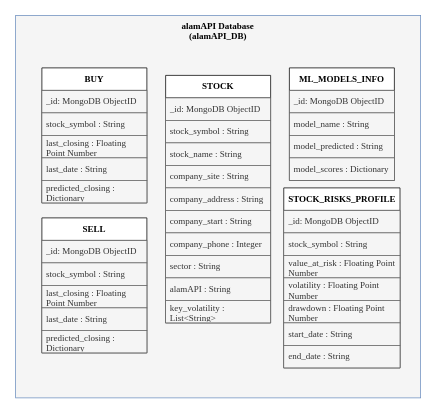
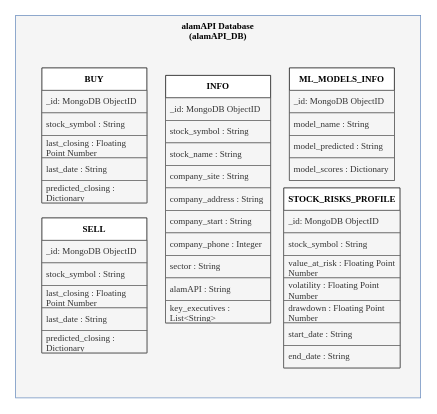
  <mxCell id="0" />
  <mxCell id="1" parent="0" />
  <mxCell id="2" value="&lt;b&gt;alamAPI Database&lt;br&gt;(alamAPI_DB)&lt;/b&gt;" style="rounded=0;whiteSpace=wrap;html=1;fillColor=#f5f5f5;strokeColor=#6c8ebf;fontFamily=CMU;fontSource=https%3A%2F%2Ffontlibrary.org%2F%2Fface%2Fcmu-serif;verticalAlign=top;movable=1;resizable=1;rotatable=1;deletable=1;editable=1;connectable=1;" parent="1" vertex="1"><mxGeometry x="20" y="20" width="540" height="510" as="geometry" /></mxCell>
  <mxCell id="3" value="&lt;b&gt;BUY&lt;/b&gt;" style="swimlane;fontStyle=0;childLayout=stackLayout;horizontal=1;startSize=30;horizontalStack=0;resizeParent=1;resizeParentMax=0;resizeLast=0;collapsible=1;marginBottom=0;whiteSpace=wrap;html=1;fontFamily=CMU;fontSource=https%3A%2F%2Ffontlibrary.org%2F%2Fface%2Fcmu-serif;" parent="1" vertex="1"><mxGeometry x="55" y="90" width="140" height="180" as="geometry"><mxRectangle x="100" y="160" width="40" height="40" as="alternateBounds" /></mxGeometry></mxCell>
  <mxCell id="4" value="_id: MongoDB ObjectID" style="text;align=left;verticalAlign=middle;spacingLeft=4;spacingRight=4;overflow=hidden;points=[[0,0.5],[1,0.5]];portConstraint=eastwest;rotatable=0;whiteSpace=wrap;html=1;fillColor=#f5f5f5;fontColor=#333333;strokeColor=#666666;fontFamily=CMU;fontSource=https%3A%2F%2Ffontlibrary.org%2F%2Fface%2Fcmu-serif;" parent="3" vertex="1"><mxGeometry y="30" width="140" height="30" as="geometry" /></mxCell>
  <mxCell id="5" value="stock_symbol : String" style="text;align=left;verticalAlign=middle;spacingLeft=4;spacingRight=4;overflow=hidden;points=[[0,0.5],[1,0.5]];portConstraint=eastwest;rotatable=0;whiteSpace=wrap;html=1;fillColor=#f5f5f5;fontColor=#333333;strokeColor=#666666;fontFamily=CMU;fontSource=https%3A%2F%2Ffontlibrary.org%2F%2Fface%2Fcmu-serif;" parent="3" vertex="1"><mxGeometry y="60" width="140" height="30" as="geometry" /></mxCell>
  <mxCell id="6" value="last_closing : Floating Point Number" style="text;align=left;verticalAlign=middle;spacingLeft=4;spacingRight=4;overflow=hidden;points=[[0,0.5],[1,0.5]];portConstraint=eastwest;rotatable=0;whiteSpace=wrap;html=1;fillColor=#f5f5f5;fontColor=#333333;strokeColor=#666666;fontFamily=CMU;fontSource=https%3A%2F%2Ffontlibrary.org%2F%2Fface%2Fcmu-serif;" parent="3" vertex="1"><mxGeometry y="90" width="140" height="30" as="geometry" /></mxCell>
  <mxCell id="7" value="last_date : String" style="text;align=left;verticalAlign=middle;spacingLeft=4;spacingRight=4;overflow=hidden;points=[[0,0.5],[1,0.5]];portConstraint=eastwest;rotatable=0;whiteSpace=wrap;html=1;fillColor=#f5f5f5;fontColor=#333333;strokeColor=#666666;fontFamily=CMU;fontSource=https%3A%2F%2Ffontlibrary.org%2F%2Fface%2Fcmu-serif;" parent="3" vertex="1"><mxGeometry y="120" width="140" height="30" as="geometry" /></mxCell>
  <mxCell id="8" value="predicted_closing : Dictionary" style="text;align=left;verticalAlign=middle;spacingLeft=4;spacingRight=4;overflow=hidden;points=[[0,0.5],[1,0.5]];portConstraint=eastwest;rotatable=0;whiteSpace=wrap;html=1;fillColor=#f5f5f5;fontColor=#333333;strokeColor=#666666;fontFamily=CMU;fontSource=https%3A%2F%2Ffontlibrary.org%2F%2Fface%2Fcmu-serif;" parent="3" vertex="1"><mxGeometry y="150" width="140" height="30" as="geometry" /></mxCell>
  <mxCell id="9" value="&lt;b&gt;SELL&lt;/b&gt;" style="swimlane;fontStyle=0;childLayout=stackLayout;horizontal=1;startSize=30;horizontalStack=0;resizeParent=1;resizeParentMax=0;resizeLast=0;collapsible=1;marginBottom=0;whiteSpace=wrap;html=1;fontFamily=CMU;fontSource=https%3A%2F%2Ffontlibrary.org%2F%2Fface%2Fcmu-serif;" parent="1" vertex="1"><mxGeometry x="55" y="290" width="140" height="180" as="geometry"><mxRectangle x="100" y="160" width="40" height="40" as="alternateBounds" /></mxGeometry></mxCell>
  <mxCell id="10" value="_id: MongoDB ObjectID" style="text;align=left;verticalAlign=middle;spacingLeft=4;spacingRight=4;overflow=hidden;points=[[0,0.5],[1,0.5]];portConstraint=eastwest;rotatable=0;whiteSpace=wrap;html=1;fillColor=#f5f5f5;fontColor=#333333;strokeColor=#666666;fontFamily=CMU;fontSource=https%3A%2F%2Ffontlibrary.org%2F%2Fface%2Fcmu-serif;" parent="9" vertex="1"><mxGeometry y="30" width="140" height="30" as="geometry" /></mxCell>
  <mxCell id="11" value="stock_symbol : String" style="text;align=left;verticalAlign=middle;spacingLeft=4;spacingRight=4;overflow=hidden;points=[[0,0.5],[1,0.5]];portConstraint=eastwest;rotatable=0;whiteSpace=wrap;html=1;fillColor=#f5f5f5;fontColor=#333333;strokeColor=#666666;fontFamily=CMU;fontSource=https%3A%2F%2Ffontlibrary.org%2F%2Fface%2Fcmu-serif;" parent="9" vertex="1"><mxGeometry y="60" width="140" height="30" as="geometry" /></mxCell>
  <mxCell id="12" value="last_closing : Floating Point Number" style="text;align=left;verticalAlign=middle;spacingLeft=4;spacingRight=4;overflow=hidden;points=[[0,0.5],[1,0.5]];portConstraint=eastwest;rotatable=0;whiteSpace=wrap;html=1;fillColor=#f5f5f5;fontColor=#333333;strokeColor=#666666;fontFamily=CMU;fontSource=https%3A%2F%2Ffontlibrary.org%2F%2Fface%2Fcmu-serif;" parent="9" vertex="1"><mxGeometry y="90" width="140" height="30" as="geometry" /></mxCell>
  <mxCell id="13" value="last_date : String" style="text;align=left;verticalAlign=middle;spacingLeft=4;spacingRight=4;overflow=hidden;points=[[0,0.5],[1,0.5]];portConstraint=eastwest;rotatable=0;whiteSpace=wrap;html=1;fillColor=#f5f5f5;fontColor=#333333;strokeColor=#666666;fontFamily=CMU;fontSource=https%3A%2F%2Ffontlibrary.org%2F%2Fface%2Fcmu-serif;" parent="9" vertex="1"><mxGeometry y="120" width="140" height="30" as="geometry" /></mxCell>
  <mxCell id="14" value="predicted_closing : Dictionary" style="text;align=left;verticalAlign=middle;spacingLeft=4;spacingRight=4;overflow=hidden;points=[[0,0.5],[1,0.5]];portConstraint=eastwest;rotatable=0;whiteSpace=wrap;html=1;fillColor=#f5f5f5;fontColor=#333333;strokeColor=#666666;fontFamily=CMU;fontSource=https%3A%2F%2Ffontlibrary.org%2F%2Fface%2Fcmu-serif;" parent="9" vertex="1"><mxGeometry y="150" width="140" height="30" as="geometry" /></mxCell>
- <mxCell id="15" value="&lt;b&gt;STOCK&lt;/b&gt;" style="swimlane;fontStyle=0;childLayout=stackLayout;horizontal=1;startSize=30;horizontalStack=0;resizeParent=1;resizeParentMax=0;resizeLast=0;collapsible=1;marginBottom=0;whiteSpace=wrap;html=1;fontFamily=CMU;fontSource=https%3A%2F%2Ffontlibrary.org%2F%2Fface%2Fcmu-serif;" parent="1" vertex="1"><mxGeometry x="220" y="100" width="140" height="330" as="geometry"><mxRectangle x="100" y="160" width="40" height="40" as="alternateBounds" /></mxGeometry></mxCell>
+ <mxCell id="15" value="&lt;b&gt;INFO&lt;/b&gt;" style="swimlane;fontStyle=0;childLayout=stackLayout;horizontal=1;startSize=30;horizontalStack=0;resizeParent=1;resizeParentMax=0;resizeLast=0;collapsible=1;marginBottom=0;whiteSpace=wrap;html=1;fontFamily=CMU;fontSource=https%3A%2F%2Ffontlibrary.org%2F%2Fface%2Fcmu-serif;" parent="1" vertex="1"><mxGeometry x="220" y="100" width="140" height="330" as="geometry"><mxRectangle x="100" y="160" width="40" height="40" as="alternateBounds" /></mxGeometry></mxCell>
  <mxCell id="16" value="_id: MongoDB ObjectID" style="text;align=left;verticalAlign=middle;spacingLeft=4;spacingRight=4;overflow=hidden;points=[[0,0.5],[1,0.5]];portConstraint=eastwest;rotatable=0;whiteSpace=wrap;html=1;fillColor=#f5f5f5;fontColor=#333333;strokeColor=#666666;fontFamily=CMU;fontSource=https%3A%2F%2Ffontlibrary.org%2F%2Fface%2Fcmu-serif;" parent="15" vertex="1"><mxGeometry y="30" width="140" height="30" as="geometry" /></mxCell>
  <mxCell id="17" value="stock_symbol : String" style="text;align=left;verticalAlign=middle;spacingLeft=4;spacingRight=4;overflow=hidden;points=[[0,0.5],[1,0.5]];portConstraint=eastwest;rotatable=0;whiteSpace=wrap;html=1;fillColor=#f5f5f5;fontColor=#333333;strokeColor=#666666;fontFamily=CMU;fontSource=https%3A%2F%2Ffontlibrary.org%2F%2Fface%2Fcmu-serif;" vertex="1" parent="15"><mxGeometry y="60" width="140" height="30" as="geometry" /></mxCell>
  <mxCell id="18" value="stock_name : String" style="text;align=left;verticalAlign=middle;spacingLeft=4;spacingRight=4;overflow=hidden;points=[[0,0.5],[1,0.5]];portConstraint=eastwest;rotatable=0;whiteSpace=wrap;html=1;fillColor=#f5f5f5;fontColor=#333333;strokeColor=#666666;fontFamily=CMU;fontSource=https%3A%2F%2Ffontlibrary.org%2F%2Fface%2Fcmu-serif;" parent="15" vertex="1"><mxGeometry y="90" width="140" height="30" as="geometry" /></mxCell>
  <mxCell id="19" value="company_site : String" style="text;align=left;verticalAlign=middle;spacingLeft=4;spacingRight=4;overflow=hidden;points=[[0,0.5],[1,0.5]];portConstraint=eastwest;rotatable=0;whiteSpace=wrap;html=1;fillColor=#f5f5f5;fontColor=#333333;strokeColor=#666666;fontFamily=CMU;fontSource=https%3A%2F%2Ffontlibrary.org%2F%2Fface%2Fcmu-serif;" parent="15" vertex="1"><mxGeometry y="120" width="140" height="30" as="geometry" /></mxCell>
  <mxCell id="20" value="company_address : String" style="text;align=left;verticalAlign=middle;spacingLeft=4;spacingRight=4;overflow=hidden;points=[[0,0.5],[1,0.5]];portConstraint=eastwest;rotatable=0;whiteSpace=wrap;html=1;fillColor=#f5f5f5;fontColor=#333333;strokeColor=#666666;fontFamily=CMU;fontSource=https%3A%2F%2Ffontlibrary.org%2F%2Fface%2Fcmu-serif;" parent="15" vertex="1"><mxGeometry y="150" width="140" height="30" as="geometry" /></mxCell>
  <mxCell id="21" value="company_start : String" style="text;align=left;verticalAlign=middle;spacingLeft=4;spacingRight=4;overflow=hidden;points=[[0,0.5],[1,0.5]];portConstraint=eastwest;rotatable=0;whiteSpace=wrap;html=1;fillColor=#f5f5f5;fontColor=#333333;strokeColor=#666666;fontFamily=CMU;fontSource=https%3A%2F%2Ffontlibrary.org%2F%2Fface%2Fcmu-serif;" parent="15" vertex="1"><mxGeometry y="180" width="140" height="30" as="geometry" /></mxCell>
  <mxCell id="22" value="company_phone : Integer" style="text;align=left;verticalAlign=middle;spacingLeft=4;spacingRight=4;overflow=hidden;points=[[0,0.5],[1,0.5]];portConstraint=eastwest;rotatable=0;whiteSpace=wrap;html=1;fillColor=#f5f5f5;fontColor=#333333;strokeColor=#666666;fontFamily=CMU;fontSource=https%3A%2F%2Ffontlibrary.org%2F%2Fface%2Fcmu-serif;" parent="15" vertex="1"><mxGeometry y="210" width="140" height="30" as="geometry" /></mxCell>
  <mxCell id="23" value="sector : String" style="text;align=left;verticalAlign=middle;spacingLeft=4;spacingRight=4;overflow=hidden;points=[[0,0.5],[1,0.5]];portConstraint=eastwest;rotatable=0;whiteSpace=wrap;html=1;fillColor=#f5f5f5;fontColor=#333333;strokeColor=#666666;fontFamily=CMU;fontSource=https%3A%2F%2Ffontlibrary.org%2F%2Fface%2Fcmu-serif;" parent="15" vertex="1"><mxGeometry y="240" width="140" height="30" as="geometry" /></mxCell>
  <mxCell id="24" value="alamAPI : String" style="text;align=left;verticalAlign=middle;spacingLeft=4;spacingRight=4;overflow=hidden;points=[[0,0.5],[1,0.5]];portConstraint=eastwest;rotatable=0;whiteSpace=wrap;html=1;fillColor=#f5f5f5;fontColor=#333333;strokeColor=#666666;fontFamily=CMU;fontSource=https%3A%2F%2Ffontlibrary.org%2F%2Fface%2Fcmu-serif;" parent="15" vertex="1"><mxGeometry y="270" width="140" height="30" as="geometry" /></mxCell>
- <mxCell id="25" value="key_volatility : List&amp;lt;String&amp;gt;" style="text;align=left;verticalAlign=middle;spacingLeft=4;spacingRight=4;overflow=hidden;points=[[0,0.5],[1,0.5]];portConstraint=eastwest;rotatable=0;whiteSpace=wrap;html=1;fillColor=#f5f5f5;fontColor=#333333;strokeColor=#666666;fontFamily=CMU;fontSource=https%3A%2F%2Ffontlibrary.org%2F%2Fface%2Fcmu-serif;" parent="15" vertex="1"><mxGeometry y="300" width="140" height="30" as="geometry" /></mxCell>
+ <mxCell id="25" value="key_executives : List&amp;lt;String&amp;gt;" style="text;align=left;verticalAlign=middle;spacingLeft=4;spacingRight=4;overflow=hidden;points=[[0,0.5],[1,0.5]];portConstraint=eastwest;rotatable=0;whiteSpace=wrap;html=1;fillColor=#f5f5f5;fontColor=#333333;strokeColor=#666666;fontFamily=CMU;fontSource=https%3A%2F%2Ffontlibrary.org%2F%2Fface%2Fcmu-serif;" parent="15" vertex="1"><mxGeometry y="300" width="140" height="30" as="geometry" /></mxCell>
  <mxCell id="26" value="&lt;b&gt;ML_MODELS_INFO&lt;/b&gt;" style="swimlane;fontStyle=0;childLayout=stackLayout;horizontal=1;startSize=30;horizontalStack=0;resizeParent=1;resizeParentMax=0;resizeLast=0;collapsible=1;marginBottom=0;whiteSpace=wrap;html=1;fontFamily=CMU;fontSource=https%3A%2F%2Ffontlibrary.org%2F%2Fface%2Fcmu-serif;" parent="1" vertex="1"><mxGeometry x="385" y="90" width="140" height="150" as="geometry"><mxRectangle x="100" y="160" width="40" height="40" as="alternateBounds" /></mxGeometry></mxCell>
  <mxCell id="27" value="_id: MongoDB ObjectID" style="text;align=left;verticalAlign=middle;spacingLeft=4;spacingRight=4;overflow=hidden;points=[[0,0.5],[1,0.5]];portConstraint=eastwest;rotatable=0;whiteSpace=wrap;html=1;fillColor=#f5f5f5;fontColor=#333333;strokeColor=#666666;fontFamily=CMU;fontSource=https%3A%2F%2Ffontlibrary.org%2F%2Fface%2Fcmu-serif;" parent="26" vertex="1"><mxGeometry y="30" width="140" height="30" as="geometry" /></mxCell>
  <mxCell id="28" value="model_name : String" style="text;align=left;verticalAlign=middle;spacingLeft=4;spacingRight=4;overflow=hidden;points=[[0,0.5],[1,0.5]];portConstraint=eastwest;rotatable=0;whiteSpace=wrap;html=1;fillColor=#f5f5f5;fontColor=#333333;strokeColor=#666666;fontFamily=CMU;fontSource=https%3A%2F%2Ffontlibrary.org%2F%2Fface%2Fcmu-serif;" parent="26" vertex="1"><mxGeometry y="60" width="140" height="30" as="geometry" /></mxCell>
  <mxCell id="29" value="model_predicted : String" style="text;align=left;verticalAlign=middle;spacingLeft=4;spacingRight=4;overflow=hidden;points=[[0,0.5],[1,0.5]];portConstraint=eastwest;rotatable=0;whiteSpace=wrap;html=1;fillColor=#f5f5f5;fontColor=#333333;strokeColor=#666666;fontFamily=CMU;fontSource=https%3A%2F%2Ffontlibrary.org%2F%2Fface%2Fcmu-serif;" parent="26" vertex="1"><mxGeometry y="90" width="140" height="30" as="geometry" /></mxCell>
  <mxCell id="30" value="model_scores : Dictionary" style="text;align=left;verticalAlign=middle;spacingLeft=4;spacingRight=4;overflow=hidden;points=[[0,0.5],[1,0.5]];portConstraint=eastwest;rotatable=0;whiteSpace=wrap;html=1;fillColor=#f5f5f5;fontColor=#333333;strokeColor=#666666;fontFamily=CMU;fontSource=https%3A%2F%2Ffontlibrary.org%2F%2Fface%2Fcmu-serif;" parent="26" vertex="1"><mxGeometry y="120" width="140" height="30" as="geometry" /></mxCell>
  <mxCell id="31" value="&lt;b&gt;STOCK_RISKS_PROFILE&lt;/b&gt;" style="swimlane;fontStyle=0;childLayout=stackLayout;horizontal=1;startSize=30;horizontalStack=0;resizeParent=1;resizeParentMax=0;resizeLast=0;collapsible=1;marginBottom=0;whiteSpace=wrap;html=1;fontFamily=CMU;fontSource=https%3A%2F%2Ffontlibrary.org%2F%2Fface%2Fcmu-serif;" parent="1" vertex="1"><mxGeometry x="377.5" y="250" width="155" height="240" as="geometry"><mxRectangle x="100" y="160" width="40" height="40" as="alternateBounds" /></mxGeometry></mxCell>
  <mxCell id="32" value="_id: MongoDB ObjectID" style="text;align=left;verticalAlign=middle;spacingLeft=4;spacingRight=4;overflow=hidden;points=[[0,0.5],[1,0.5]];portConstraint=eastwest;rotatable=0;whiteSpace=wrap;html=1;fillColor=#f5f5f5;fontColor=#333333;strokeColor=#666666;fontFamily=CMU;fontSource=https%3A%2F%2Ffontlibrary.org%2F%2Fface%2Fcmu-serif;" parent="31" vertex="1"><mxGeometry y="30" width="155" height="30" as="geometry" /></mxCell>
  <mxCell id="33" value="stock_symbol : String" style="text;align=left;verticalAlign=middle;spacingLeft=4;spacingRight=4;overflow=hidden;points=[[0,0.5],[1,0.5]];portConstraint=eastwest;rotatable=0;whiteSpace=wrap;html=1;fillColor=#f5f5f5;fontColor=#333333;strokeColor=#666666;fontFamily=CMU;fontSource=https%3A%2F%2Ffontlibrary.org%2F%2Fface%2Fcmu-serif;" parent="31" vertex="1"><mxGeometry y="60" width="155" height="30" as="geometry" /></mxCell>
  <mxCell id="34" value="value_at_risk : Floating Point Number" style="text;align=left;verticalAlign=middle;spacingLeft=4;spacingRight=4;overflow=hidden;points=[[0,0.5],[1,0.5]];portConstraint=eastwest;rotatable=0;whiteSpace=wrap;html=1;fillColor=#f5f5f5;fontColor=#333333;strokeColor=#666666;fontFamily=CMU;fontSource=https%3A%2F%2Ffontlibrary.org%2F%2Fface%2Fcmu-serif;" parent="31" vertex="1"><mxGeometry y="90" width="155" height="30" as="geometry" /></mxCell>
  <mxCell id="35" value="volatility : Floating Point Number" style="text;align=left;verticalAlign=middle;spacingLeft=4;spacingRight=4;overflow=hidden;points=[[0,0.5],[1,0.5]];portConstraint=eastwest;rotatable=0;whiteSpace=wrap;html=1;fillColor=#f5f5f5;fontColor=#333333;strokeColor=#666666;fontFamily=CMU;fontSource=https%3A%2F%2Ffontlibrary.org%2F%2Fface%2Fcmu-serif;" parent="31" vertex="1"><mxGeometry y="120" width="155" height="30" as="geometry" /></mxCell>
  <mxCell id="36" value="drawdown : Floating Point Number" style="text;align=left;verticalAlign=middle;spacingLeft=4;spacingRight=4;overflow=hidden;points=[[0,0.5],[1,0.5]];portConstraint=eastwest;rotatable=0;whiteSpace=wrap;html=1;fillColor=#f5f5f5;fontColor=#333333;strokeColor=#666666;fontFamily=CMU;fontSource=https%3A%2F%2Ffontlibrary.org%2F%2Fface%2Fcmu-serif;" parent="31" vertex="1"><mxGeometry y="150" width="155" height="30" as="geometry" /></mxCell>
  <mxCell id="37" value="start_date : String" style="text;align=left;verticalAlign=middle;spacingLeft=4;spacingRight=4;overflow=hidden;points=[[0,0.5],[1,0.5]];portConstraint=eastwest;rotatable=0;whiteSpace=wrap;html=1;fillColor=#f5f5f5;fontColor=#333333;strokeColor=#666666;fontFamily=CMU;fontSource=https%3A%2F%2Ffontlibrary.org%2F%2Fface%2Fcmu-serif;" parent="31" vertex="1"><mxGeometry y="180" width="155" height="30" as="geometry" /></mxCell>
  <mxCell id="38" value="end_date : String" style="text;align=left;verticalAlign=middle;spacingLeft=4;spacingRight=4;overflow=hidden;points=[[0,0.5],[1,0.5]];portConstraint=eastwest;rotatable=0;whiteSpace=wrap;html=1;fillColor=#f5f5f5;fontColor=#333333;strokeColor=#666666;fontFamily=CMU;fontSource=https%3A%2F%2Ffontlibrary.org%2F%2Fface%2Fcmu-serif;" parent="31" vertex="1"><mxGeometry y="210" width="155" height="30" as="geometry" /></mxCell>
